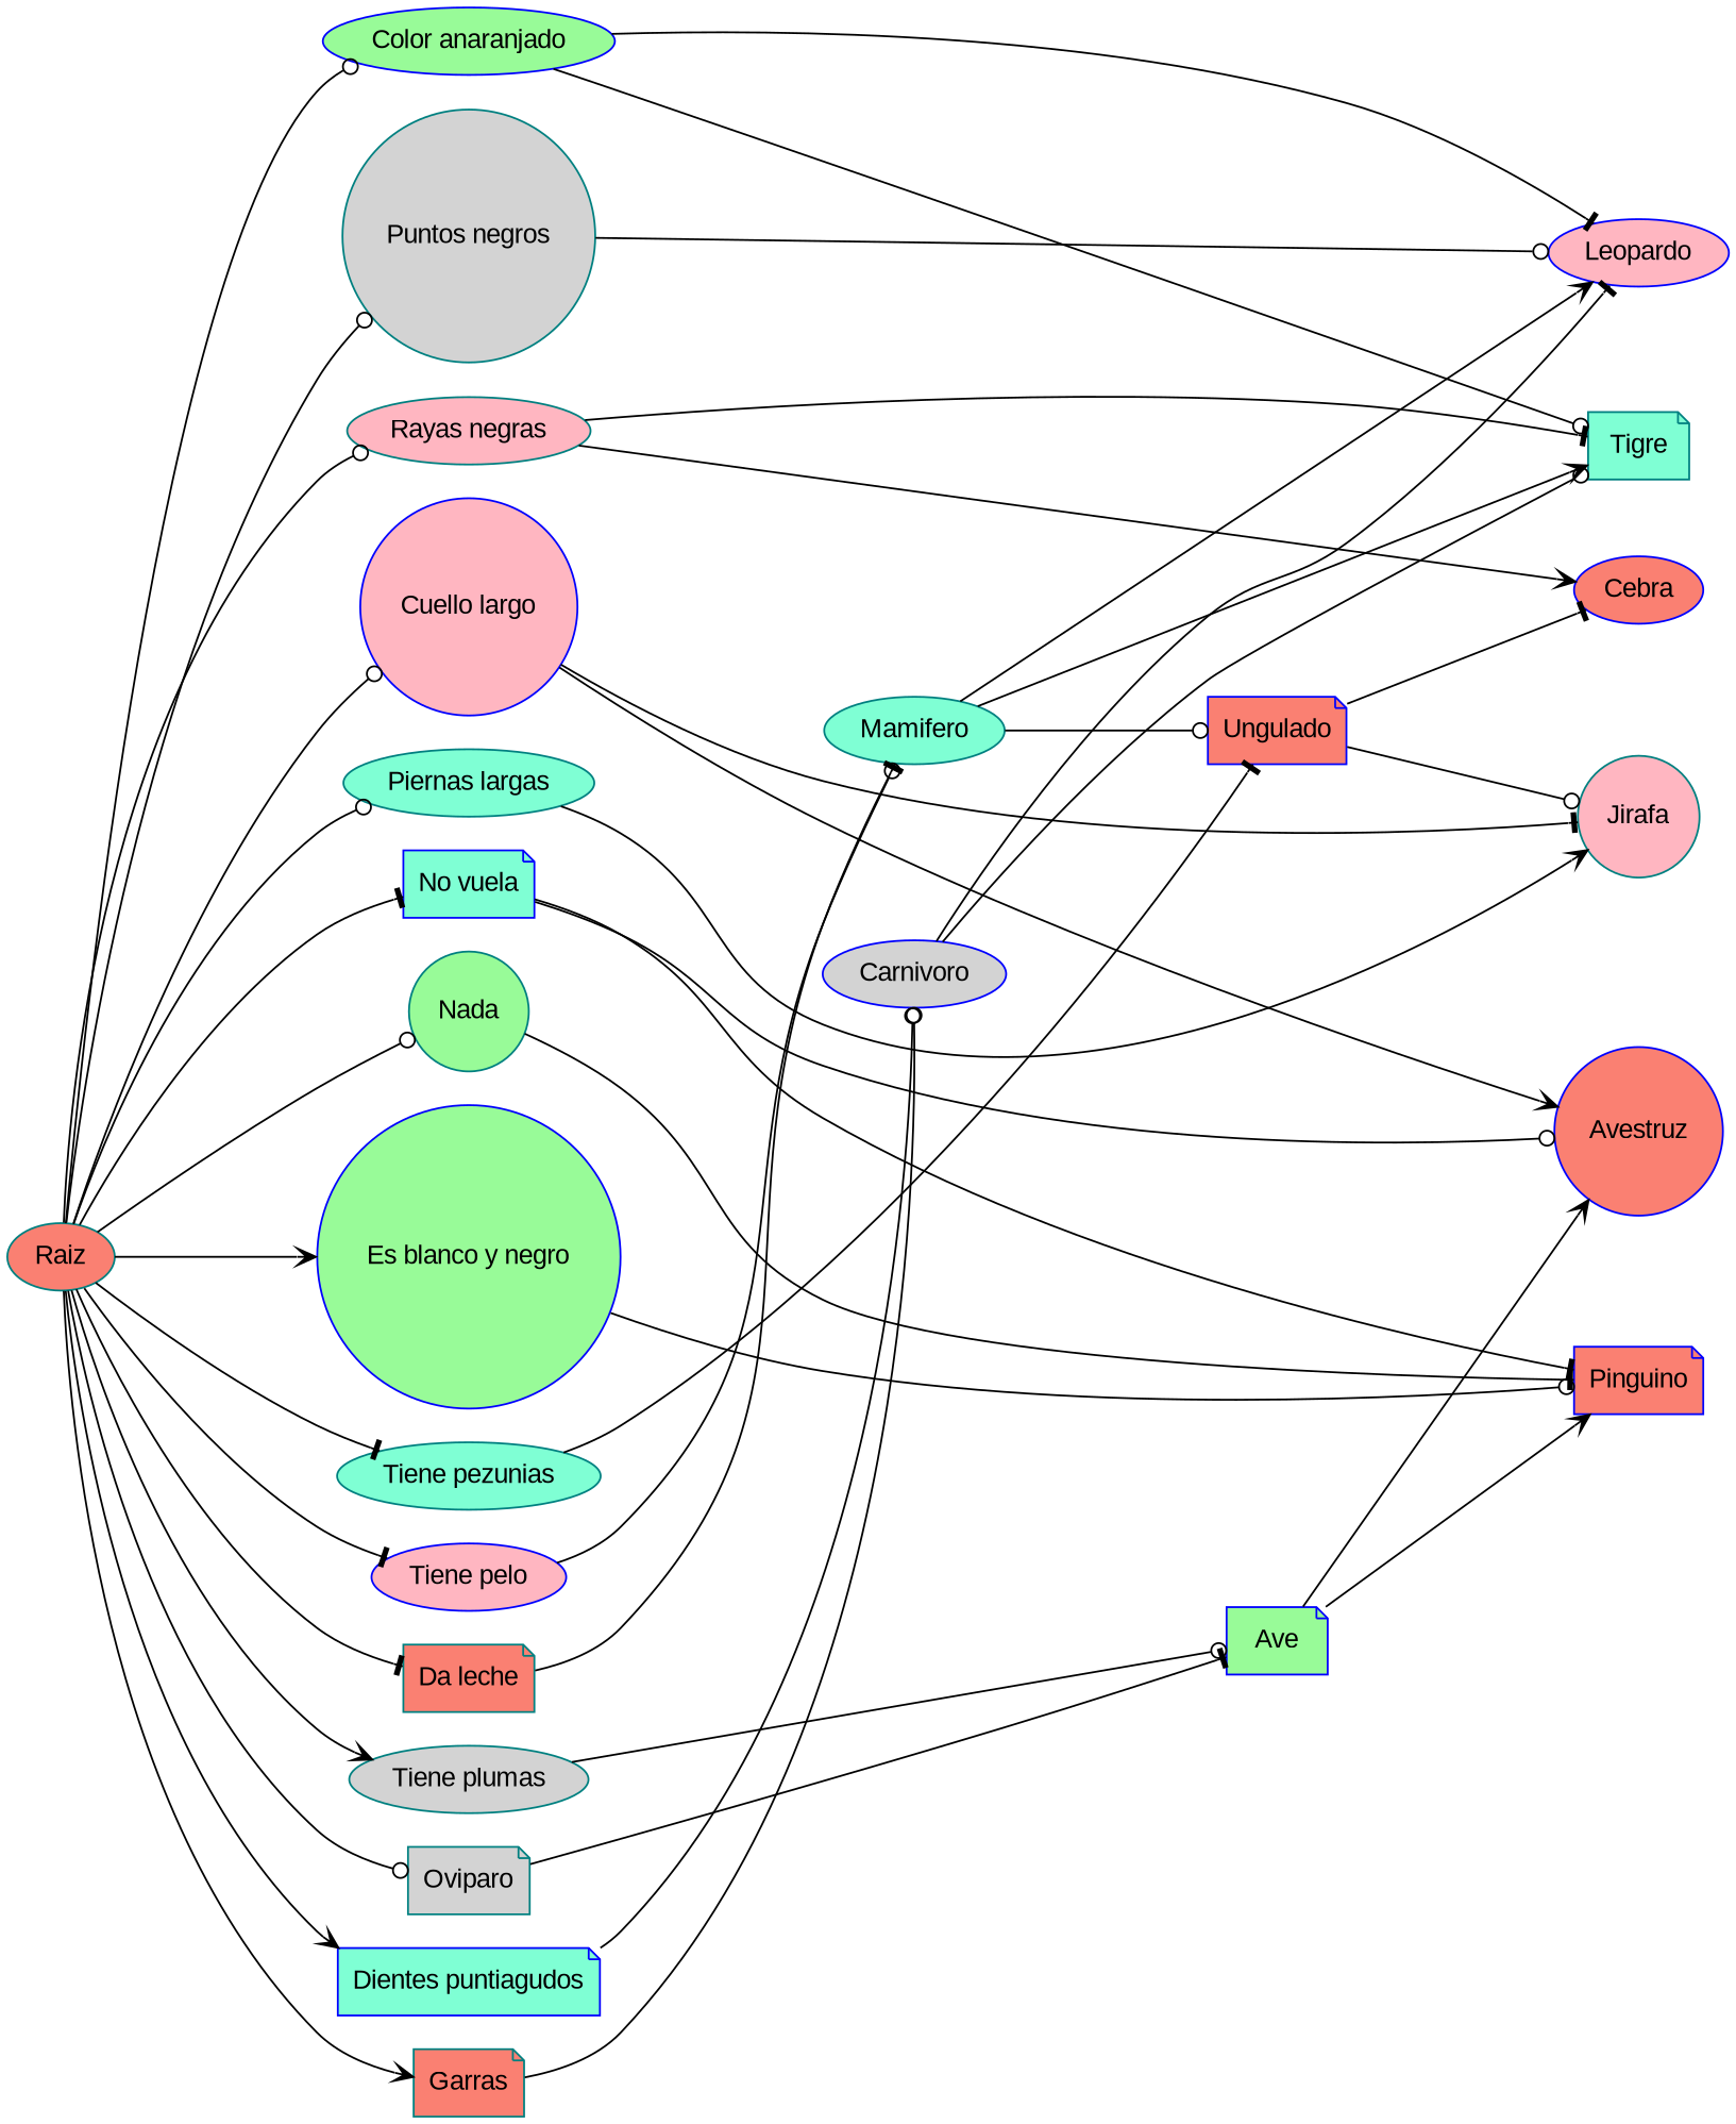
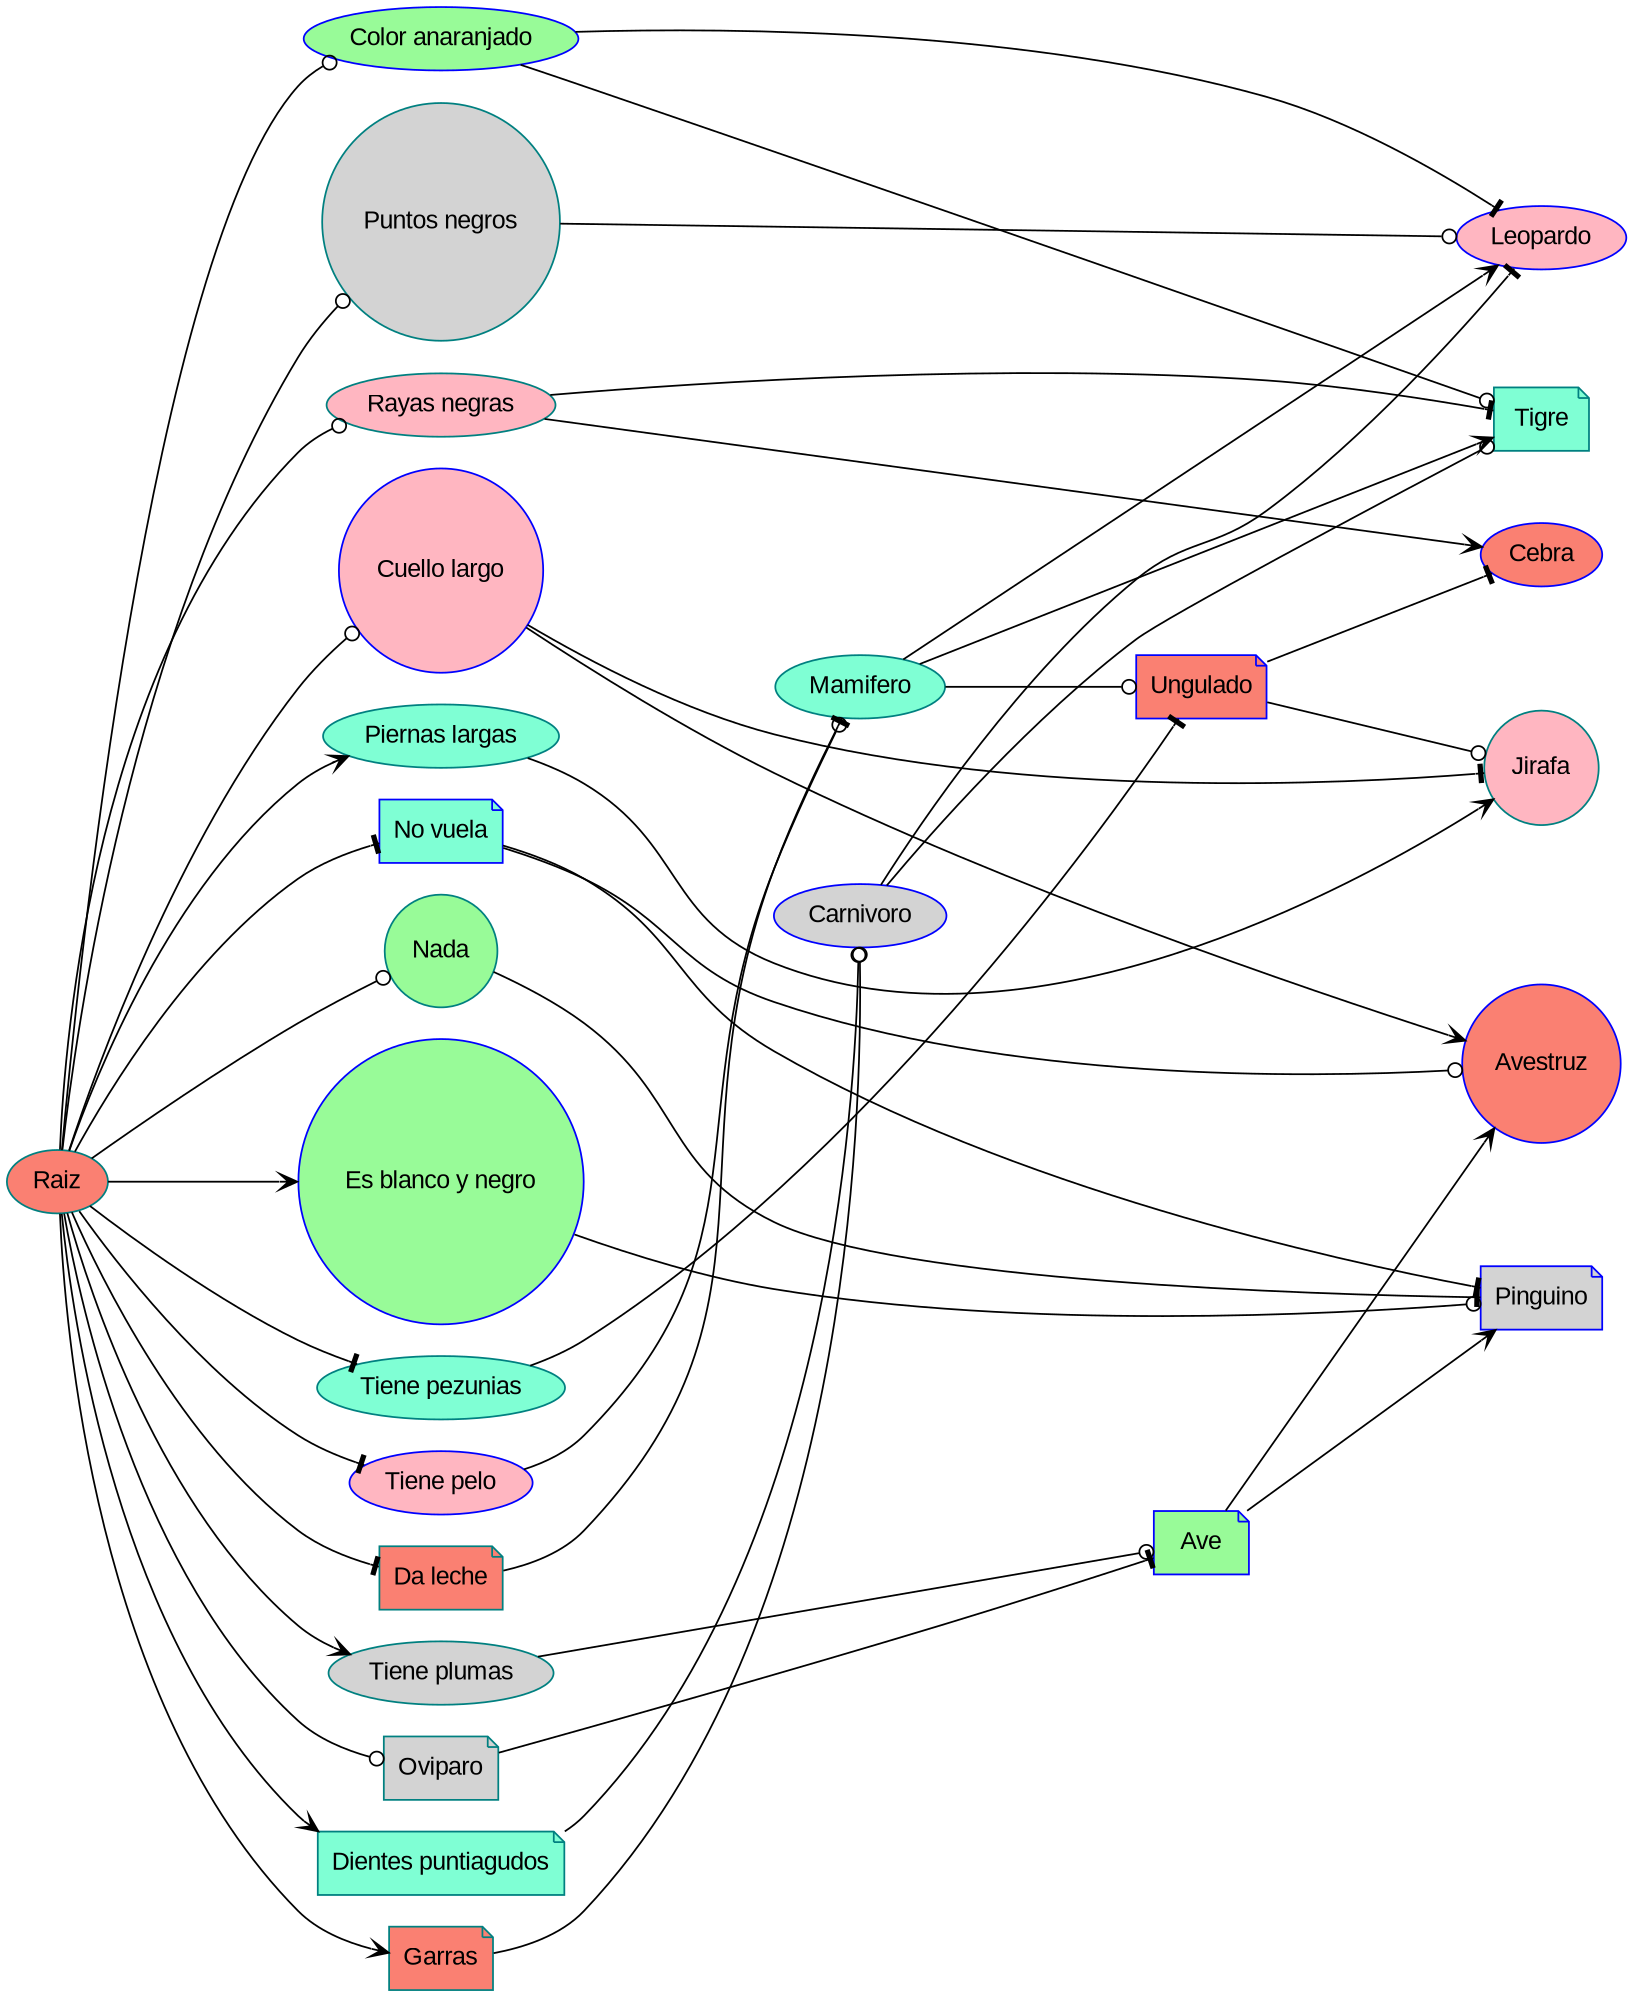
  strict digraph {
    fontname="Liberation Sans"
    ordering=out
    rankdir=LR
    ranksep=1.5
    node [color=teal fillcolor=aquamarine fontname="Liberation Sans" shape=ellipse style=filled]
    edge [arrowhead=odot fontname="Liberation Sans"]
    "Color anaranjado" [color=blue fillcolor=palegreen]
    "Puntos negros" [fillcolor=lightgrey shape=circle]
    "Rayas negras" [fillcolor=lightpink]
    "Cuello largo" [color=blue fillcolor=lightpink shape=circle]
    "Piernas largas"
    "No vuela" [color=blue shape=note]
    Nada [fillcolor=palegreen shape=circle]
    "Es blanco y negro" [color=blue fillcolor=palegreen shape=circle]
    "Tiene pezunias"
    "Tiene pelo" [color=blue fillcolor=lightpink]
    "Da leche" [fillcolor=salmon shape=note]
    "Tiene plumas" [fillcolor=lightgrey]
    Oviparo [fillcolor=lightgrey shape=note]
-   "Dientes puntiagudos" [color=blue shape=note]
+   "Dientes puntiagudos" [shape=note]
    Garras [fillcolor=salmon shape=note]
    Leopardo [color=blue fillcolor=lightpink]
    Tigre [shape=note]
    Cebra [color=blue fillcolor=salmon]
    Jirafa [fillcolor=lightpink shape=circle]
    Avestruz [color=blue fillcolor=salmon shape=circle]
-   Pinguino [color=blue fillcolor=salmon shape=note]
+   Pinguino [color=blue fillcolor=lightgrey shape=note]
    Ungulado [color=blue fillcolor=salmon shape=note]
    Mamifero
    Ave [color=blue fillcolor=palegreen shape=note]
    Carnivoro [color=blue fillcolor=lightgrey]
    Raiz [fillcolor=salmon]
    subgraph sub_1 {
      rank=same
      "Color anaranjado"
      "Puntos negros"
      "Rayas negras"
      "Cuello largo"
      "Piernas largas"
      "No vuela"
      Nada
      "Es blanco y negro"
      "Tiene pezunias"
      "Tiene pelo"
      "Da leche"
      "Tiene plumas"
      Oviparo
      "Dientes puntiagudos"
      Garras
    }
    subgraph sub_2 {
      rank=same
      Leopardo
      Tigre
      Cebra
      Jirafa
      Avestruz
      Pinguino
    }
    "Color anaranjado" -> Leopardo [arrowhead=tee]
    "Color anaranjado" -> Tigre
    "Puntos negros" -> Leopardo
    "Rayas negras" -> Tigre [arrowhead=tee]
    "Rayas negras" -> Cebra [arrowhead=vee]
    "Cuello largo" -> Jirafa [arrowhead=tee]
    "Cuello largo" -> Avestruz [arrowhead=vee]
    "Piernas largas" -> Jirafa [arrowhead=vee]
    "No vuela" -> Avestruz
    "No vuela" -> Pinguino [arrowhead=tee]
    Nada -> Pinguino [arrowhead=tee]
    "Es blanco y negro" -> Pinguino
    "Tiene pezunias" -> Ungulado [arrowhead=tee]
    "Tiene pelo" -> Mamifero
    "Da leche" -> Mamifero [arrowhead=tee]
    "Tiene plumas" -> Ave
    Oviparo -> Ave [arrowhead=tee]
    "Dientes puntiagudos" -> Carnivoro
    Garras -> Carnivoro
    Ungulado -> Cebra [arrowhead=tee]
    Ungulado -> Jirafa
    Mamifero -> Leopardo [arrowhead=vee]
    Mamifero -> Tigre [arrowhead=vee]
    Mamifero -> Ungulado
    Ave -> Avestruz [arrowhead=vee]
    Ave -> Pinguino [arrowhead=vee]
    Carnivoro -> Leopardo [arrowhead=tee]
    Carnivoro -> Tigre
    Raiz -> "Color anaranjado"
    Raiz -> "Puntos negros"
    Raiz -> "Rayas negras"
    Raiz -> "Cuello largo"
-   Raiz -> "Piernas largas"
+   Raiz -> "Piernas largas" [arrowhead=vee]
    Raiz -> "No vuela" [arrowhead=tee]
    Raiz -> Nada
    Raiz -> "Es blanco y negro" [arrowhead=vee]
    Raiz -> "Tiene pezunias" [arrowhead=tee]
    Raiz -> "Tiene pelo" [arrowhead=tee]
    Raiz -> "Da leche" [arrowhead=tee]
    Raiz -> "Tiene plumas" [arrowhead=vee]
    Raiz -> Oviparo
    Raiz -> "Dientes puntiagudos" [arrowhead=vee]
    Raiz -> Garras [arrowhead=vee]
  }
